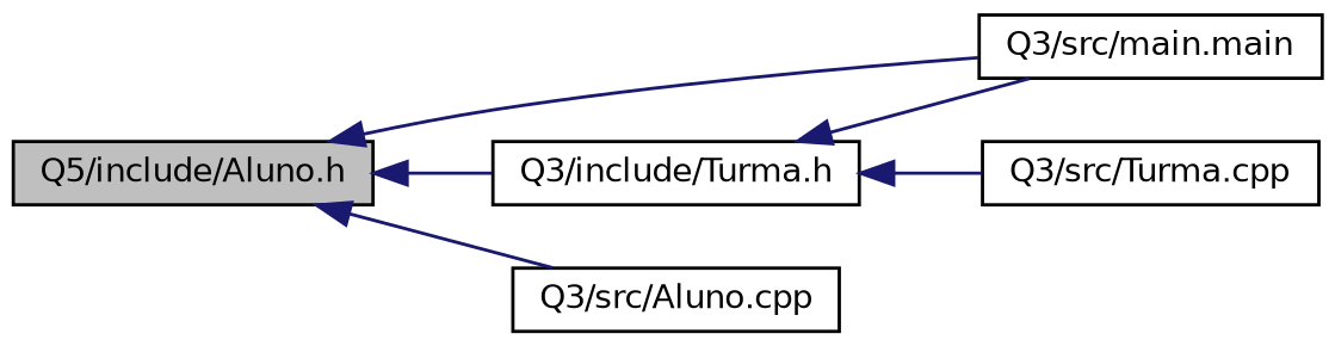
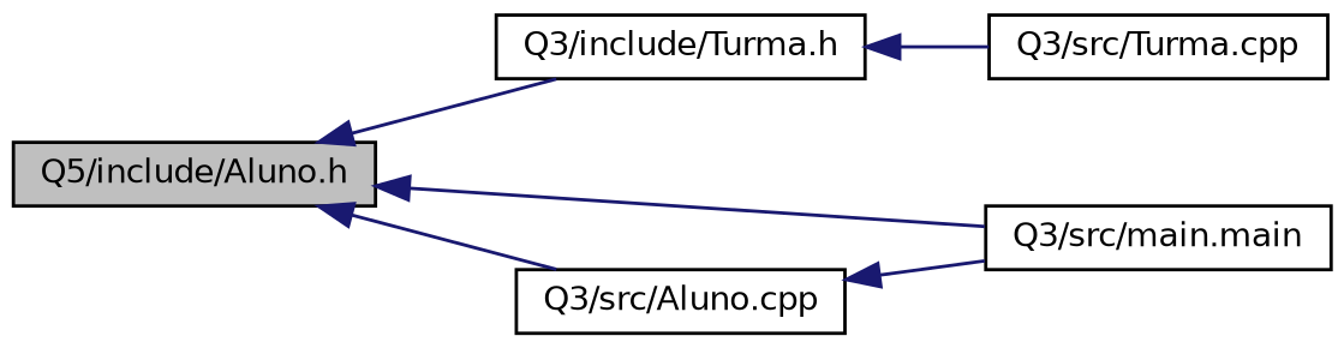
  digraph {
    rankdir=LR
    node [color=black fillcolor=white fontname=Helvetica fontsize=10 shape=record style=filled]
    edge [color=midnightblue dir=back fontname=Helvetica fontsize=10 labelfontname=Helvetica labelfontsize=10 style=solid]
    n1 [fillcolor=grey75 fontcolor=black height=0.2 label="Q5/include/Aluno.h" width=0.4]
    n2 [height=0.2 label="Q3/include/Turma.h" width=0.4]
    n3 [height=0.2 label="Q3/src/main.main" width=0.4]
    n4 [height=0.2 label="Q3/src/Aluno.cpp" width=0.4]
    n5 [height=0.2 label="Q3/src/Turma.cpp" width=0.4]
    n1 -> n2
    n1 -> n3
    n1 -> n4
-   n2 -> n3
+   n4 -> n3
    n2 -> n5
  }
